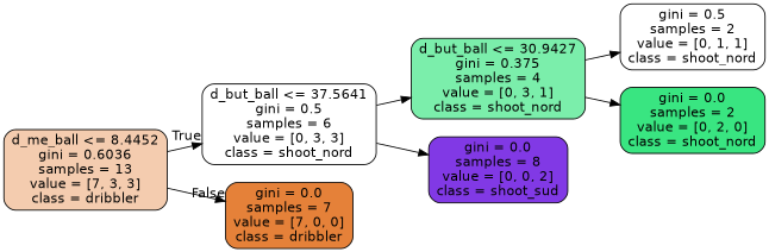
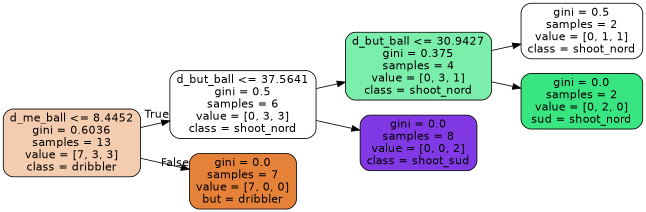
  digraph {
    rankdir=LR
    node [color=black fillcolor="#39e58100" fontname=helvetica shape=box style="filled, rounded"]
    edge [fontname=helvetica]
    n1 [fillcolor="#e5813966" label="d_me_ball <= 8.4452\ngini = 0.6036\nsamples = 13\nvalue = [7, 3, 3]\nclass = dribbler"]
    n2 [label="d_but_ball <= 37.5641\ngini = 0.5\nsamples = 6\nvalue = [0, 3, 3]\nclass = shoot_nord"]
-   n3 [fillcolor="#e58139ff" label="gini = 0.0\nsamples = 7\nvalue = [7, 0, 0]\nclass = dribbler"]
+   n3 [fillcolor="#e58139ff" label="gini = 0.0\nsamples = 7\nvalue = [7, 0, 0]\nbut = dribbler"]
    n4 [fillcolor="#39e581aa" label="d_but_ball <= 30.9427\ngini = 0.375\nsamples = 4\nvalue = [0, 3, 1]\nclass = shoot_nord"]
    n5 [fillcolor="#8139e5ff" label="gini = 0.0\nsamples = 8\nvalue = [0, 0, 2]\nclass = shoot_sud"]
    n6 [label="gini = 0.5\nsamples = 2\nvalue = [0, 1, 1]\nclass = shoot_nord"]
-   n7 [fillcolor="#39e581ff" label="gini = 0.0\nsamples = 2\nvalue = [0, 2, 0]\nclass = shoot_nord"]
+   n7 [fillcolor="#39e581ff" label="gini = 0.0\nsamples = 2\nvalue = [0, 2, 0]\nsud = shoot_nord"]
    n1 -> n2 [headlabel=True labelangle=45 labeldistance=2.5]
    n1 -> n3 [headlabel=False labelangle=-45 labeldistance=2.5]
    n2 -> n4
    n2 -> n5
    n4 -> n6
    n4 -> n7
  }
